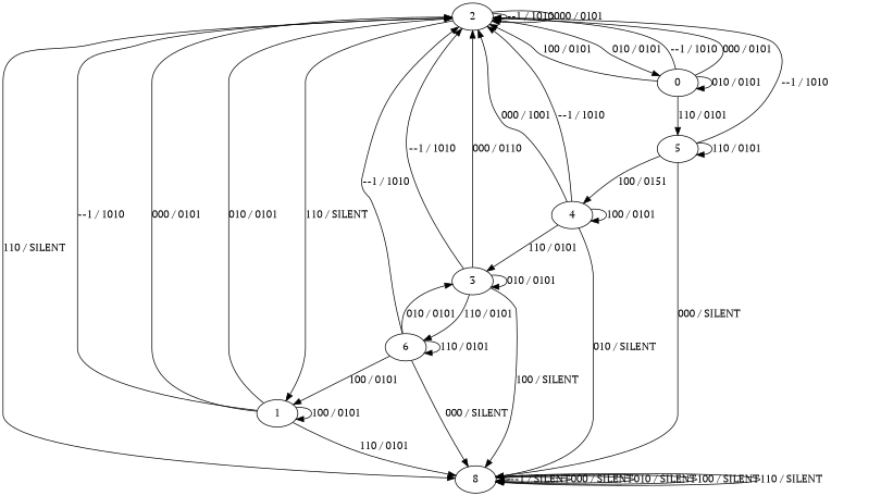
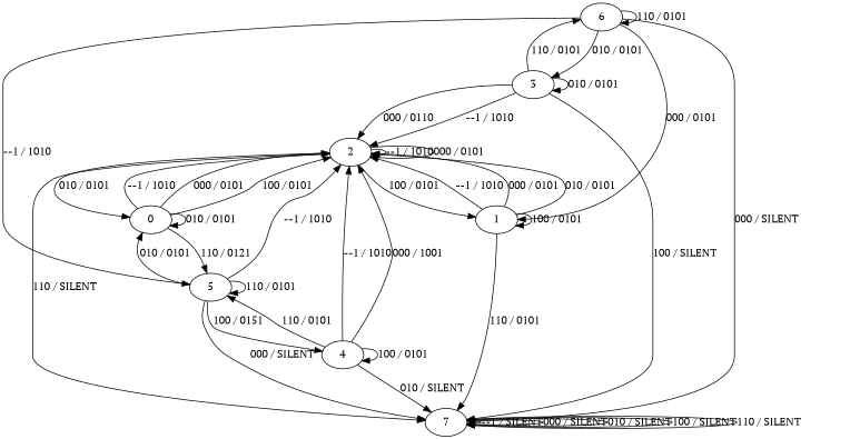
  digraph {
    fontname="PT Serif"
    node [fontname="PT Serif"]
    edge [fontname="PT Serif"]
    2
    0
    1
-   7 [label=8]
+   7
    5
    4
    6
    3
    2 -> 2 [label="--1 / 1010"]
    2 -> 2 [label="000 / 0101"]
    2 -> 0 [label="010 / 0101"]
-   2 -> 1 [label="110 / SILENT"]
+   2 -> 1 [label="100 / 0101"]
    2 -> 7 [label="110 / SILENT"]
    0 -> 2 [label="--1 / 1010"]
    0 -> 2 [label="000 / 0101"]
    0 -> 2 [label="100 / 0101"]
    0 -> 0 [label="010 / 0101"]
-   0 -> 5 [label="110 / 0101"]
+   0 -> 5 [label="110 / 0121"]
    1 -> 2 [label="--1 / 1010"]
    1 -> 2 [label="000 / 0101"]
    1 -> 2 [label="010 / 0101"]
    1 -> 1 [label="100 / 0101"]
    1 -> 7 [label="110 / 0101"]
    7 -> 7 [label="--1 / SILENT"]
    7 -> 7 [label="000 / SILENT"]
    7 -> 7 [label="010 / SILENT"]
    7 -> 7 [label="100 / SILENT"]
    7 -> 7 [label="110 / SILENT"]
    5 -> 2 [label="--1 / 1010"]
+   5 -> 0 [label="010 / 0101"]
    5 -> 7 [label="000 / SILENT"]
    5 -> 5 [label="110 / 0101"]
    5 -> 4 [label="100 / 0151"]
    4 -> 2 [label="--1 / 1010"]
    4 -> 2 [label="000 / 1001"]
    4 -> 7 [label="010 / SILENT"]
-   4 -> 3 [label="110 / 0101"]
+   4 -> 5 [label="110 / 0101"]
    4 -> 4 [label="100 / 0101"]
-   6 -> 2 [label="--1 / 1010"]
-   6 -> 1 [label="100 / 0101"]
+   6 -> 5 [label="--1 / 1010"]
+   6 -> 1 [label="000 / 0101"]
    6 -> 7 [label="000 / SILENT"]
    6 -> 6 [label="110 / 0101"]
    6 -> 3 [label="010 / 0101"]
    3 -> 2 [label="--1 / 1010"]
    3 -> 2 [label="000 / 0110"]
    3 -> 7 [label="100 / SILENT"]
    3 -> 6 [label="110 / 0101"]
    3 -> 3 [label="010 / 0101"]
  }
